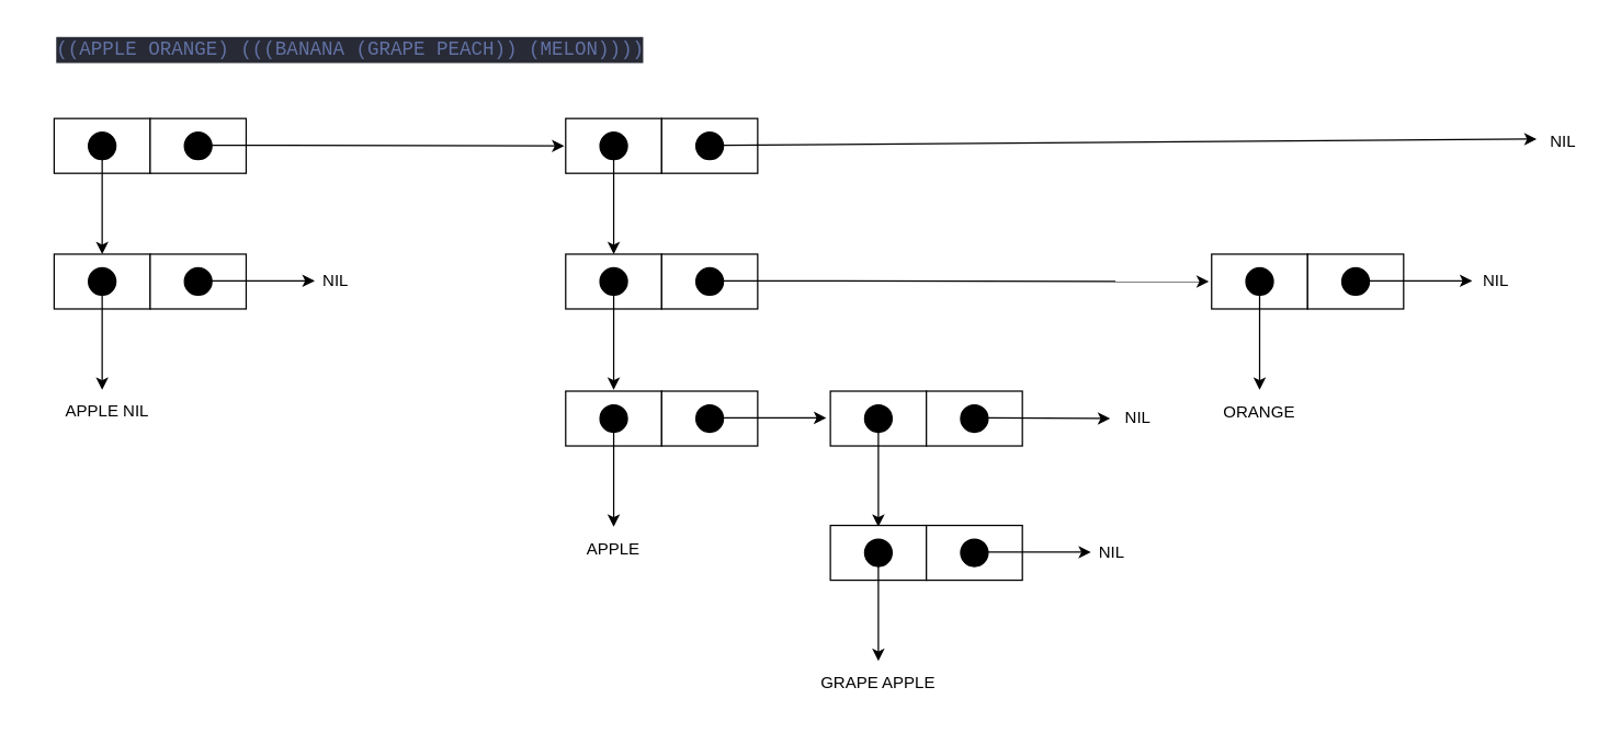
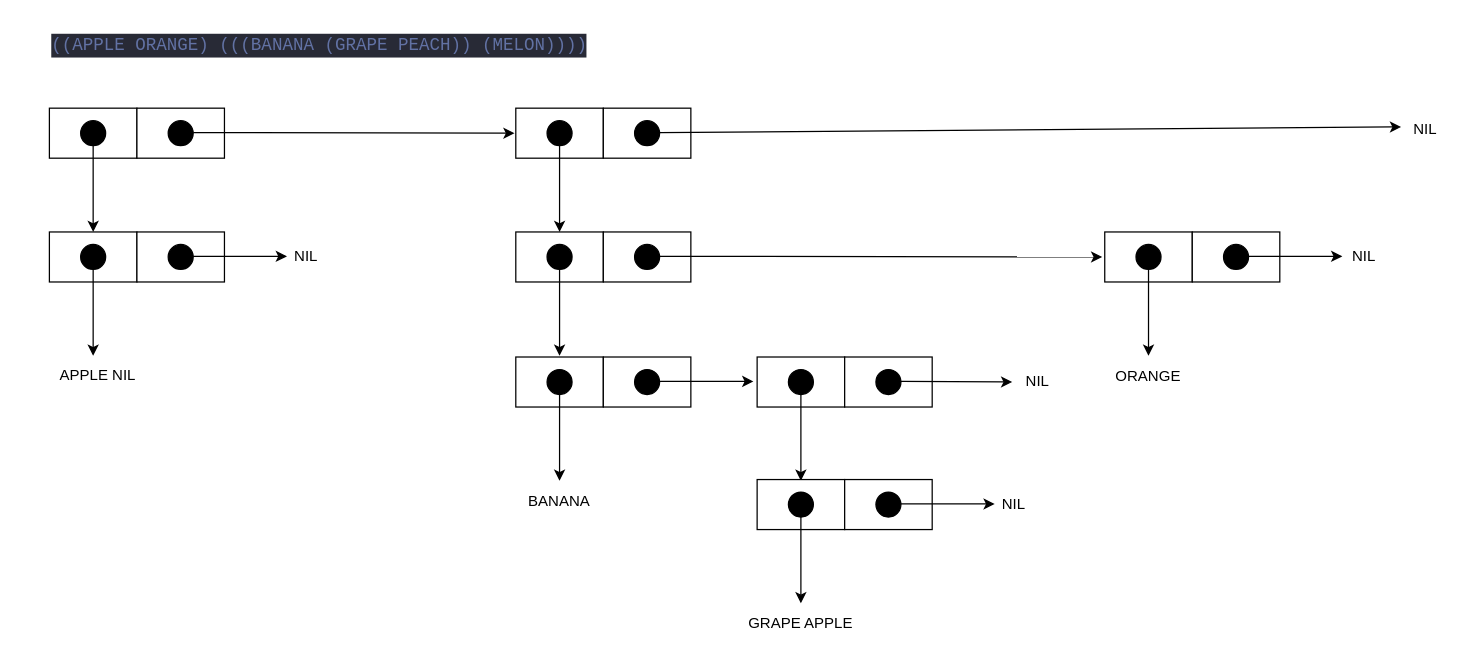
  <mxCell id="0" />
  <mxCell id="1" parent="0" />
  <mxCell id="2" value="&lt;div style=&quot;color: #f8f8f2;background-color: #282a36;font-family: Consolas, 'Courier New', monospace;font-weight: normal;font-size: 14px;line-height: 19px;white-space: pre;&quot;&gt;&lt;div&gt;&lt;span style=&quot;color: #6272a4;&quot;&gt;((APPLE ORANGE) (((BANANA (GRAPE PEACH)) (MELON))))&lt;/span&gt;&lt;/div&gt;&lt;/div&gt;" style="text;whiteSpace=wrap;html=1;" vertex="1" parent="1"><mxGeometry x="39" y="20" width="421" height="41" as="geometry" /></mxCell>
  <mxCell id="3" value="" style="rounded=0;whiteSpace=wrap;html=1;" vertex="1" parent="1"><mxGeometry x="39" y="86" width="70" height="40" as="geometry" /></mxCell>
  <mxCell id="4" value="" style="edgeStyle=none;html=1;rounded=0;" edge="1" parent="1" source="5"><mxGeometry relative="1" as="geometry"><mxPoint x="74" y="185" as="targetPoint" /></mxGeometry></mxCell>
  <mxCell id="5" value="" style="ellipse;whiteSpace=wrap;html=1;aspect=fixed;fillColor=#000000;rounded=0;" vertex="1" parent="1"><mxGeometry x="64" y="96" width="20" height="20" as="geometry" /></mxCell>
  <mxCell id="6" value="" style="rounded=0;whiteSpace=wrap;html=1;" vertex="1" parent="1"><mxGeometry x="109" y="86" width="70" height="40" as="geometry" /></mxCell>
  <mxCell id="7" value="" style="ellipse;whiteSpace=wrap;html=1;aspect=fixed;fillColor=#000000;rounded=0;" vertex="1" parent="1"><mxGeometry x="134" y="96" width="20" height="20" as="geometry" /></mxCell>
  <mxCell id="8" value="" style="edgeStyle=none;html=1;rounded=0;" edge="1" parent="1"><mxGeometry relative="1" as="geometry"><mxPoint x="411" y="106" as="targetPoint" /><mxPoint x="154" y="105.5" as="sourcePoint" /></mxGeometry></mxCell>
  <mxCell id="9" value="" style="rounded=0;whiteSpace=wrap;html=1;" vertex="1" parent="1"><mxGeometry x="39" y="185" width="70" height="40" as="geometry" /></mxCell>
  <mxCell id="10" value="" style="edgeStyle=none;html=1;rounded=0;" edge="1" parent="1" source="11"><mxGeometry relative="1" as="geometry"><mxPoint x="74" y="284" as="targetPoint" /></mxGeometry></mxCell>
  <mxCell id="11" value="" style="ellipse;whiteSpace=wrap;html=1;aspect=fixed;fillColor=#000000;rounded=0;" vertex="1" parent="1"><mxGeometry x="64" y="195" width="20" height="20" as="geometry" /></mxCell>
  <mxCell id="12" value="" style="rounded=0;whiteSpace=wrap;html=1;" vertex="1" parent="1"><mxGeometry x="109" y="185" width="70" height="40" as="geometry" /></mxCell>
  <mxCell id="13" value="" style="ellipse;whiteSpace=wrap;html=1;aspect=fixed;fillColor=#000000;rounded=0;" vertex="1" parent="1"><mxGeometry x="134" y="195" width="20" height="20" as="geometry" /></mxCell>
  <mxCell id="14" value="" style="edgeStyle=none;html=1;rounded=0;" edge="1" parent="1"><mxGeometry relative="1" as="geometry"><mxPoint x="229" y="204.5" as="targetPoint" /><mxPoint x="154" y="204.5" as="sourcePoint" /></mxGeometry></mxCell>
  <mxCell id="15" value="APPLE NIL" style="text;html=1;align=center;verticalAlign=middle;whiteSpace=wrap;rounded=0;" vertex="1" parent="1"><mxGeometry x="20" y="285" width="116" height="30" as="geometry" /></mxCell>
  <mxCell id="16" value="NIL" style="text;html=1;align=center;verticalAlign=middle;whiteSpace=wrap;rounded=0;" vertex="1" parent="1"><mxGeometry x="224" y="190" width="41" height="30" as="geometry" /></mxCell>
  <mxCell id="17" value="" style="rounded=0;whiteSpace=wrap;html=1;" vertex="1" parent="1"><mxGeometry x="412" y="86" width="70" height="40" as="geometry" /></mxCell>
  <mxCell id="18" value="" style="edgeStyle=none;html=1;rounded=0;" edge="1" parent="1" source="19"><mxGeometry relative="1" as="geometry"><mxPoint x="447" y="185" as="targetPoint" /></mxGeometry></mxCell>
  <mxCell id="19" value="" style="ellipse;whiteSpace=wrap;html=1;aspect=fixed;fillColor=#000000;rounded=0;" vertex="1" parent="1"><mxGeometry x="437" y="96" width="20" height="20" as="geometry" /></mxCell>
  <mxCell id="20" value="" style="rounded=0;whiteSpace=wrap;html=1;" vertex="1" parent="1"><mxGeometry x="482" y="86" width="70" height="40" as="geometry" /></mxCell>
  <mxCell id="21" value="" style="ellipse;whiteSpace=wrap;html=1;aspect=fixed;fillColor=#000000;rounded=0;" vertex="1" parent="1"><mxGeometry x="507" y="96" width="20" height="20" as="geometry" /></mxCell>
  <mxCell id="22" value="" style="edgeStyle=none;html=1;rounded=0;" edge="1" parent="1"><mxGeometry relative="1" as="geometry"><mxPoint x="1120" y="101" as="targetPoint" /><mxPoint x="527" y="105.5" as="sourcePoint" /></mxGeometry></mxCell>
  <mxCell id="23" value="NIL" style="text;html=1;align=center;verticalAlign=middle;whiteSpace=wrap;rounded=0;" vertex="1" parent="1"><mxGeometry x="1119" y="88" width="41" height="30" as="geometry" /></mxCell>
  <mxCell id="24" value="" style="rounded=0;whiteSpace=wrap;html=1;" vertex="1" parent="1"><mxGeometry x="412" y="185" width="70" height="40" as="geometry" /></mxCell>
  <mxCell id="25" value="" style="edgeStyle=none;html=1;rounded=0;" edge="1" parent="1" source="26"><mxGeometry relative="1" as="geometry"><mxPoint x="447" y="284" as="targetPoint" /></mxGeometry></mxCell>
  <mxCell id="26" value="" style="ellipse;whiteSpace=wrap;html=1;aspect=fixed;fillColor=#000000;rounded=0;" vertex="1" parent="1"><mxGeometry x="437" y="195" width="20" height="20" as="geometry" /></mxCell>
  <mxCell id="27" value="" style="rounded=0;whiteSpace=wrap;html=1;" vertex="1" parent="1"><mxGeometry x="482" y="185" width="70" height="40" as="geometry" /></mxCell>
  <mxCell id="28" value="" style="ellipse;whiteSpace=wrap;html=1;aspect=fixed;fillColor=#000000;rounded=0;" vertex="1" parent="1"><mxGeometry x="507" y="195" width="20" height="20" as="geometry" /></mxCell>
  <mxCell id="29" value="" style="edgeStyle=none;html=1;rounded=0;" edge="1" parent="1"><mxGeometry relative="1" as="geometry"><mxPoint x="881" y="205" as="targetPoint" /><mxPoint x="527" y="204.5" as="sourcePoint" /></mxGeometry></mxCell>
  <mxCell id="30" value="NIL" style="text;html=1;align=center;verticalAlign=middle;whiteSpace=wrap;rounded=0;" vertex="1" parent="1"><mxGeometry x="1070" y="190" width="41" height="30" as="geometry" /></mxCell>
  <mxCell id="31" value="" style="rounded=0;whiteSpace=wrap;html=1;" vertex="1" parent="1"><mxGeometry x="412" y="285" width="70" height="40" as="geometry" /></mxCell>
  <mxCell id="32" value="" style="edgeStyle=none;html=1;rounded=0;" edge="1" parent="1" source="33"><mxGeometry relative="1" as="geometry"><mxPoint x="447" y="384" as="targetPoint" /></mxGeometry></mxCell>
  <mxCell id="33" value="" style="ellipse;whiteSpace=wrap;html=1;aspect=fixed;fillColor=#000000;rounded=0;" vertex="1" parent="1"><mxGeometry x="437" y="295" width="20" height="20" as="geometry" /></mxCell>
  <mxCell id="34" value="" style="rounded=0;whiteSpace=wrap;html=1;" vertex="1" parent="1"><mxGeometry x="482" y="285" width="70" height="40" as="geometry" /></mxCell>
  <mxCell id="35" value="" style="ellipse;whiteSpace=wrap;html=1;aspect=fixed;fillColor=#000000;rounded=0;" vertex="1" parent="1"><mxGeometry x="507" y="295" width="20" height="20" as="geometry" /></mxCell>
  <mxCell id="36" value="" style="edgeStyle=none;html=1;rounded=0;" edge="1" parent="1"><mxGeometry relative="1" as="geometry"><mxPoint x="602" y="304.5" as="targetPoint" /><mxPoint x="527" y="304.5" as="sourcePoint" /></mxGeometry></mxCell>
- <mxCell id="37" value="APPLE" style="text;html=1;align=center;verticalAlign=middle;whiteSpace=wrap;rounded=0;" vertex="1" parent="1"><mxGeometry x="389" y="386" width="116" height="30" as="geometry" /></mxCell>
+ <mxCell id="37" value="BANANA" style="text;html=1;align=center;verticalAlign=middle;whiteSpace=wrap;rounded=0;" vertex="1" parent="1"><mxGeometry x="389" y="386" width="116" height="30" as="geometry" /></mxCell>
  <mxCell id="38" value="" style="rounded=0;whiteSpace=wrap;html=1;" vertex="1" parent="1"><mxGeometry x="605" y="285" width="70" height="40" as="geometry" /></mxCell>
  <mxCell id="39" value="" style="edgeStyle=none;html=1;rounded=0;" edge="1" parent="1" source="40"><mxGeometry relative="1" as="geometry"><mxPoint x="640" y="384" as="targetPoint" /></mxGeometry></mxCell>
  <mxCell id="40" value="" style="ellipse;whiteSpace=wrap;html=1;aspect=fixed;fillColor=#000000;rounded=0;" vertex="1" parent="1"><mxGeometry x="630" y="295" width="20" height="20" as="geometry" /></mxCell>
  <mxCell id="41" value="" style="rounded=0;whiteSpace=wrap;html=1;" vertex="1" parent="1"><mxGeometry x="675" y="285" width="70" height="40" as="geometry" /></mxCell>
  <mxCell id="42" value="" style="ellipse;whiteSpace=wrap;html=1;aspect=fixed;fillColor=#000000;rounded=0;" vertex="1" parent="1"><mxGeometry x="700" y="295" width="20" height="20" as="geometry" /></mxCell>
  <mxCell id="43" value="" style="edgeStyle=none;html=1;rounded=0;entryX=0;entryY=0.5;entryDx=0;entryDy=0;" edge="1" parent="1" target="44"><mxGeometry relative="1" as="geometry"><mxPoint x="795" y="304.5" as="targetPoint" /><mxPoint x="720" y="304.5" as="sourcePoint" /></mxGeometry></mxCell>
  <mxCell id="44" value="NIL" style="text;html=1;align=center;verticalAlign=middle;whiteSpace=wrap;rounded=0;" vertex="1" parent="1"><mxGeometry x="809" y="290" width="41" height="30" as="geometry" /></mxCell>
  <mxCell id="45" value="" style="rounded=0;whiteSpace=wrap;html=1;" vertex="1" parent="1"><mxGeometry x="605" y="383" width="70" height="40" as="geometry" /></mxCell>
  <mxCell id="46" value="" style="edgeStyle=none;html=1;rounded=0;" edge="1" parent="1" source="47"><mxGeometry relative="1" as="geometry"><mxPoint x="640" y="482" as="targetPoint" /></mxGeometry></mxCell>
  <mxCell id="47" value="" style="ellipse;whiteSpace=wrap;html=1;aspect=fixed;fillColor=#000000;rounded=0;" vertex="1" parent="1"><mxGeometry x="630" y="393" width="20" height="20" as="geometry" /></mxCell>
  <mxCell id="48" value="" style="rounded=0;whiteSpace=wrap;html=1;" vertex="1" parent="1"><mxGeometry x="675" y="383" width="70" height="40" as="geometry" /></mxCell>
  <mxCell id="49" value="" style="ellipse;whiteSpace=wrap;html=1;aspect=fixed;fillColor=#000000;rounded=0;" vertex="1" parent="1"><mxGeometry x="700" y="393" width="20" height="20" as="geometry" /></mxCell>
  <mxCell id="50" value="" style="edgeStyle=none;html=1;rounded=0;" edge="1" parent="1"><mxGeometry relative="1" as="geometry"><mxPoint x="795" y="402.5" as="targetPoint" /><mxPoint x="720" y="402.5" as="sourcePoint" /></mxGeometry></mxCell>
  <mxCell id="51" value="NIL" style="text;html=1;align=center;verticalAlign=middle;whiteSpace=wrap;rounded=0;" vertex="1" parent="1"><mxGeometry x="790" y="388" width="41" height="30" as="geometry" /></mxCell>
  <mxCell id="52" value="GRAPE APPLE" style="text;html=1;align=center;verticalAlign=middle;whiteSpace=wrap;rounded=0;" vertex="1" parent="1"><mxGeometry x="582" y="483" width="116" height="30" as="geometry" /></mxCell>
  <mxCell id="53" value="" style="rounded=0;whiteSpace=wrap;html=1;" vertex="1" parent="1"><mxGeometry x="883" y="185" width="70" height="40" as="geometry" /></mxCell>
  <mxCell id="54" value="" style="edgeStyle=none;html=1;rounded=0;" edge="1" parent="1" source="55"><mxGeometry relative="1" as="geometry"><mxPoint x="918" y="284" as="targetPoint" /></mxGeometry></mxCell>
  <mxCell id="55" value="" style="ellipse;whiteSpace=wrap;html=1;aspect=fixed;fillColor=#000000;rounded=0;" vertex="1" parent="1"><mxGeometry x="908" y="195" width="20" height="20" as="geometry" /></mxCell>
  <mxCell id="56" value="" style="rounded=0;whiteSpace=wrap;html=1;" vertex="1" parent="1"><mxGeometry x="953" y="185" width="70" height="40" as="geometry" /></mxCell>
  <mxCell id="57" value="" style="ellipse;whiteSpace=wrap;html=1;aspect=fixed;fillColor=#000000;rounded=0;" vertex="1" parent="1"><mxGeometry x="978" y="195" width="20" height="20" as="geometry" /></mxCell>
  <mxCell id="58" value="" style="edgeStyle=none;html=1;rounded=0;" edge="1" parent="1"><mxGeometry relative="1" as="geometry"><mxPoint x="1073" y="204.5" as="targetPoint" /><mxPoint x="998" y="204.5" as="sourcePoint" /></mxGeometry></mxCell>
  <mxCell id="59" value="ORANGE" style="text;html=1;align=center;verticalAlign=middle;whiteSpace=wrap;rounded=0;" vertex="1" parent="1"><mxGeometry x="860" y="286" width="116" height="30" as="geometry" /></mxCell>
